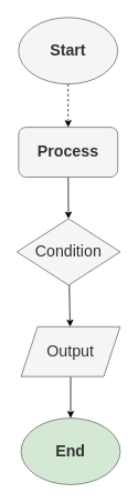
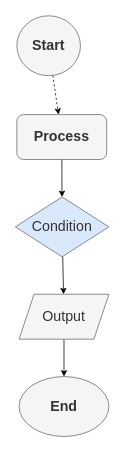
  <mxCell id="0" />
  <mxCell id="1" parent="0" />
  <mxCell id="2" value="" style="edgeStyle=none;html=1;fontSize=19;dashed=1;" edge="1" parent="1" source="3" target="5"><mxGeometry relative="1" as="geometry" /></mxCell>
- <mxCell id="3" value="&lt;b&gt;&lt;font style=&quot;font-size: 19px;&quot;&gt;Start&lt;/font&gt;&lt;/b&gt;" style="ellipse;whiteSpace=wrap;html=1;fillColor=#f5f5f5;fontColor=#333333;strokeColor=#666666;" vertex="1" parent="1"><mxGeometry x="22" y="20" width="120" height="80" as="geometry" /></mxCell>
+ <mxCell id="3" value="&lt;b&gt;&lt;font style=&quot;font-size: 19px;&quot;&gt;Start&lt;/font&gt;&lt;/b&gt;" style="ellipse;whiteSpace=wrap;html=1;fillColor=#f5f5f5;fontColor=#333333;strokeColor=#666666;" vertex="1" parent="1"><mxGeometry x="22" y="20" width="85" height="80" as="geometry" /></mxCell>
  <mxCell id="4" value="" style="edgeStyle=none;html=1;fontSize=19;" edge="1" parent="1" source="5" target="7"><mxGeometry relative="1" as="geometry" /></mxCell>
  <mxCell id="5" value="&lt;b&gt;Process&lt;/b&gt;" style="rounded=1;whiteSpace=wrap;html=1;fontSize=19;fillColor=#f5f5f5;fontColor=#333333;strokeColor=#666666;" vertex="1" parent="1"><mxGeometry x="22" y="152" width="120" height="60" as="geometry" /></mxCell>
  <mxCell id="6" value="" style="edgeStyle=none;html=1;fontSize=19;" edge="1" parent="1" source="7" target="9"><mxGeometry relative="1" as="geometry" /></mxCell>
- <mxCell id="7" value="Condition" style="rhombus;whiteSpace=wrap;html=1;fontSize=19;fillColor=#f5f5f5;fontColor=#333333;strokeColor=#666666;" vertex="1" parent="1"><mxGeometry x="20" y="262" width="125" height="80" as="geometry" /></mxCell>
+ <mxCell id="7" value="Condition" style="rhombus;whiteSpace=wrap;html=1;fontSize=19;fillColor=#dae8fc;fontColor=#333333;strokeColor=#666666;" vertex="1" parent="1"><mxGeometry x="20" y="262" width="125" height="80" as="geometry" /></mxCell>
  <mxCell id="8" value="" style="edgeStyle=none;html=1;fontSize=19;" edge="1" parent="1" source="9" target="10"><mxGeometry relative="1" as="geometry" /></mxCell>
  <mxCell id="9" value="Output" style="shape=parallelogram;perimeter=parallelogramPerimeter;whiteSpace=wrap;html=1;fixedSize=1;fontSize=19;fillColor=#f5f5f5;fontColor=#333333;strokeColor=#666666;" vertex="1" parent="1"><mxGeometry x="25" y="392" width="120" height="60" as="geometry" /></mxCell>
- <mxCell id="10" value="&lt;b&gt;&lt;font style=&quot;font-size: 19px;&quot;&gt;End&lt;/font&gt;&lt;/b&gt;" style="ellipse;whiteSpace=wrap;html=1;fillColor=#d5e8d4;fontColor=#333333;strokeColor=#666666;" vertex="1" parent="1"><mxGeometry x="25" y="502" width="120" height="80" as="geometry" /></mxCell>
+ <mxCell id="10" value="&lt;b&gt;&lt;font style=&quot;font-size: 19px;&quot;&gt;End&lt;/font&gt;&lt;/b&gt;" style="ellipse;whiteSpace=wrap;html=1;fillColor=#f5f5f5;fontColor=#333333;strokeColor=#666666;" vertex="1" parent="1"><mxGeometry x="25" y="502" width="120" height="80" as="geometry" /></mxCell>
